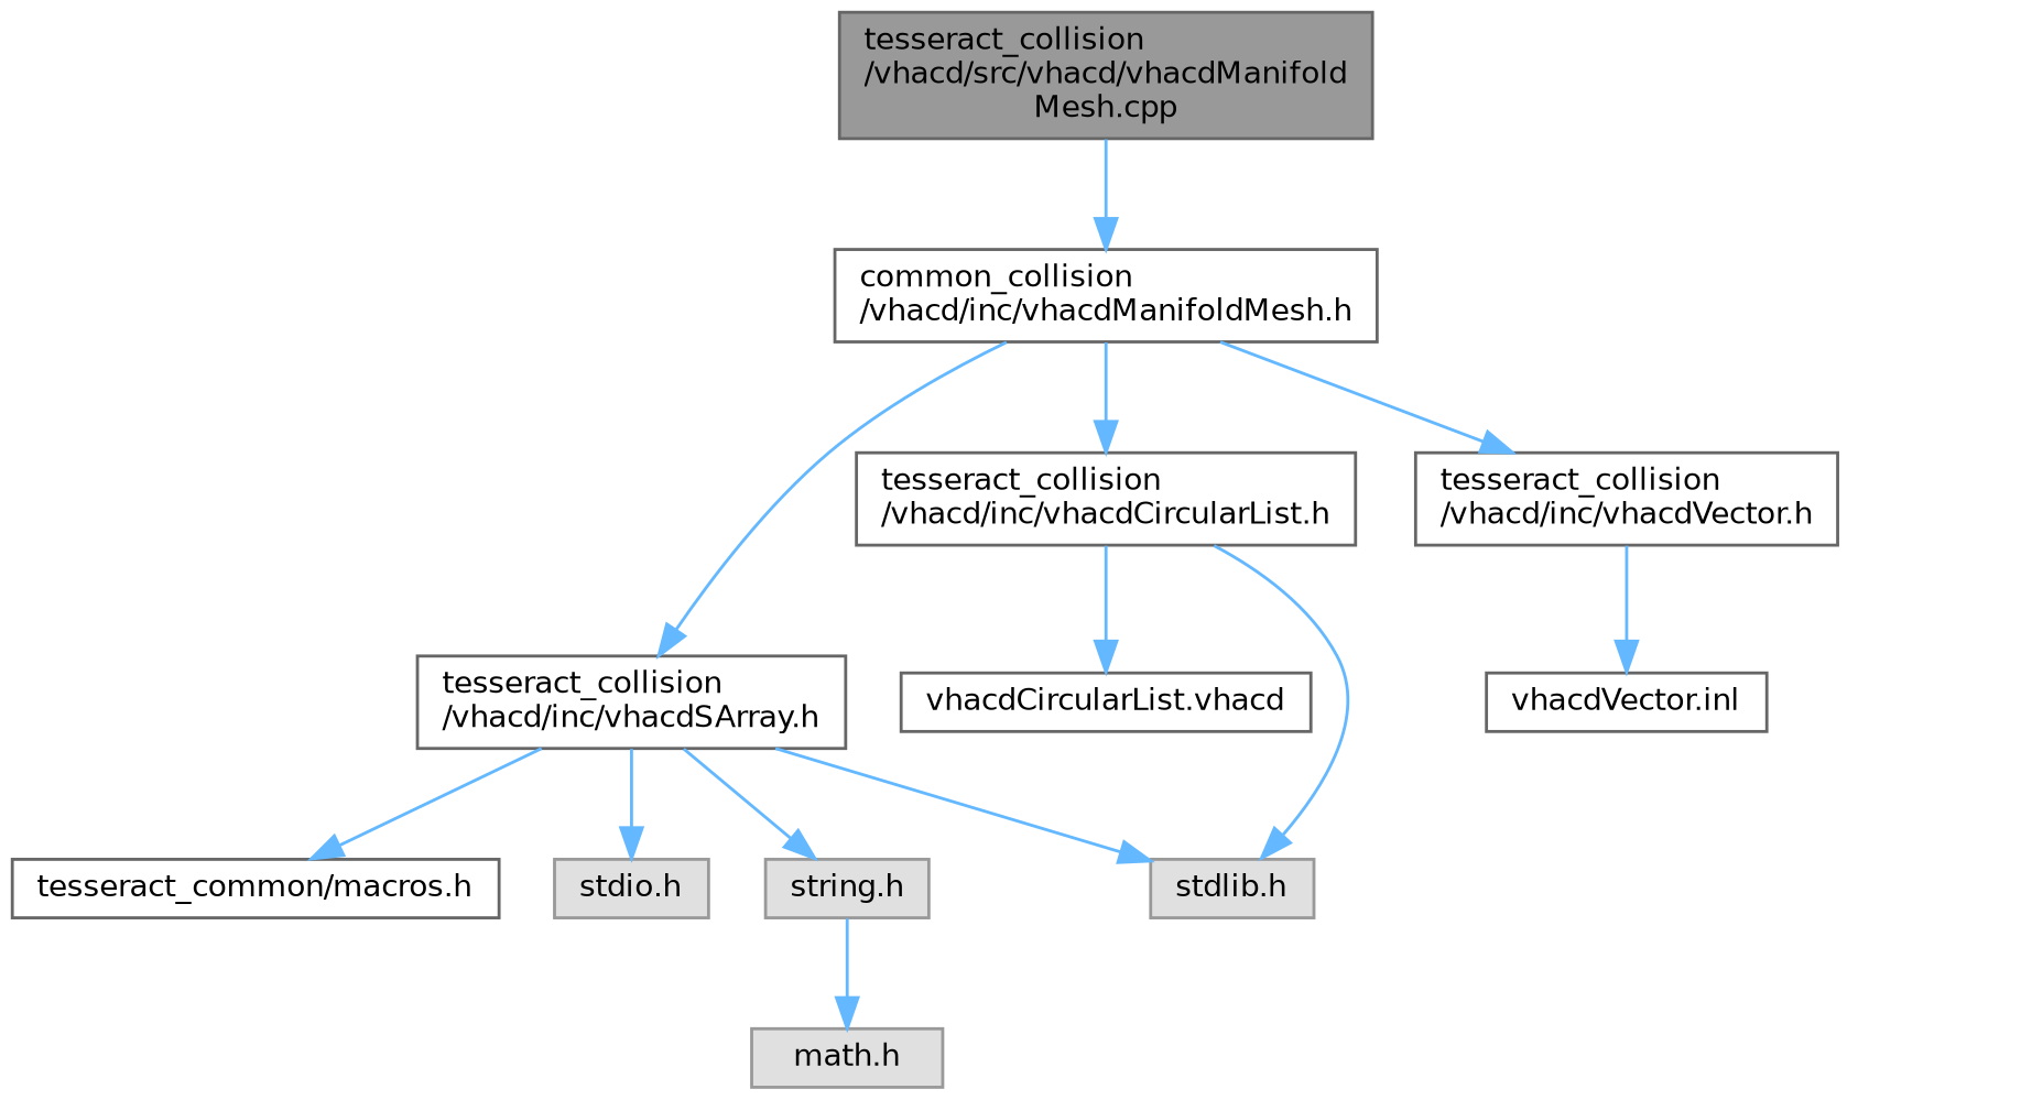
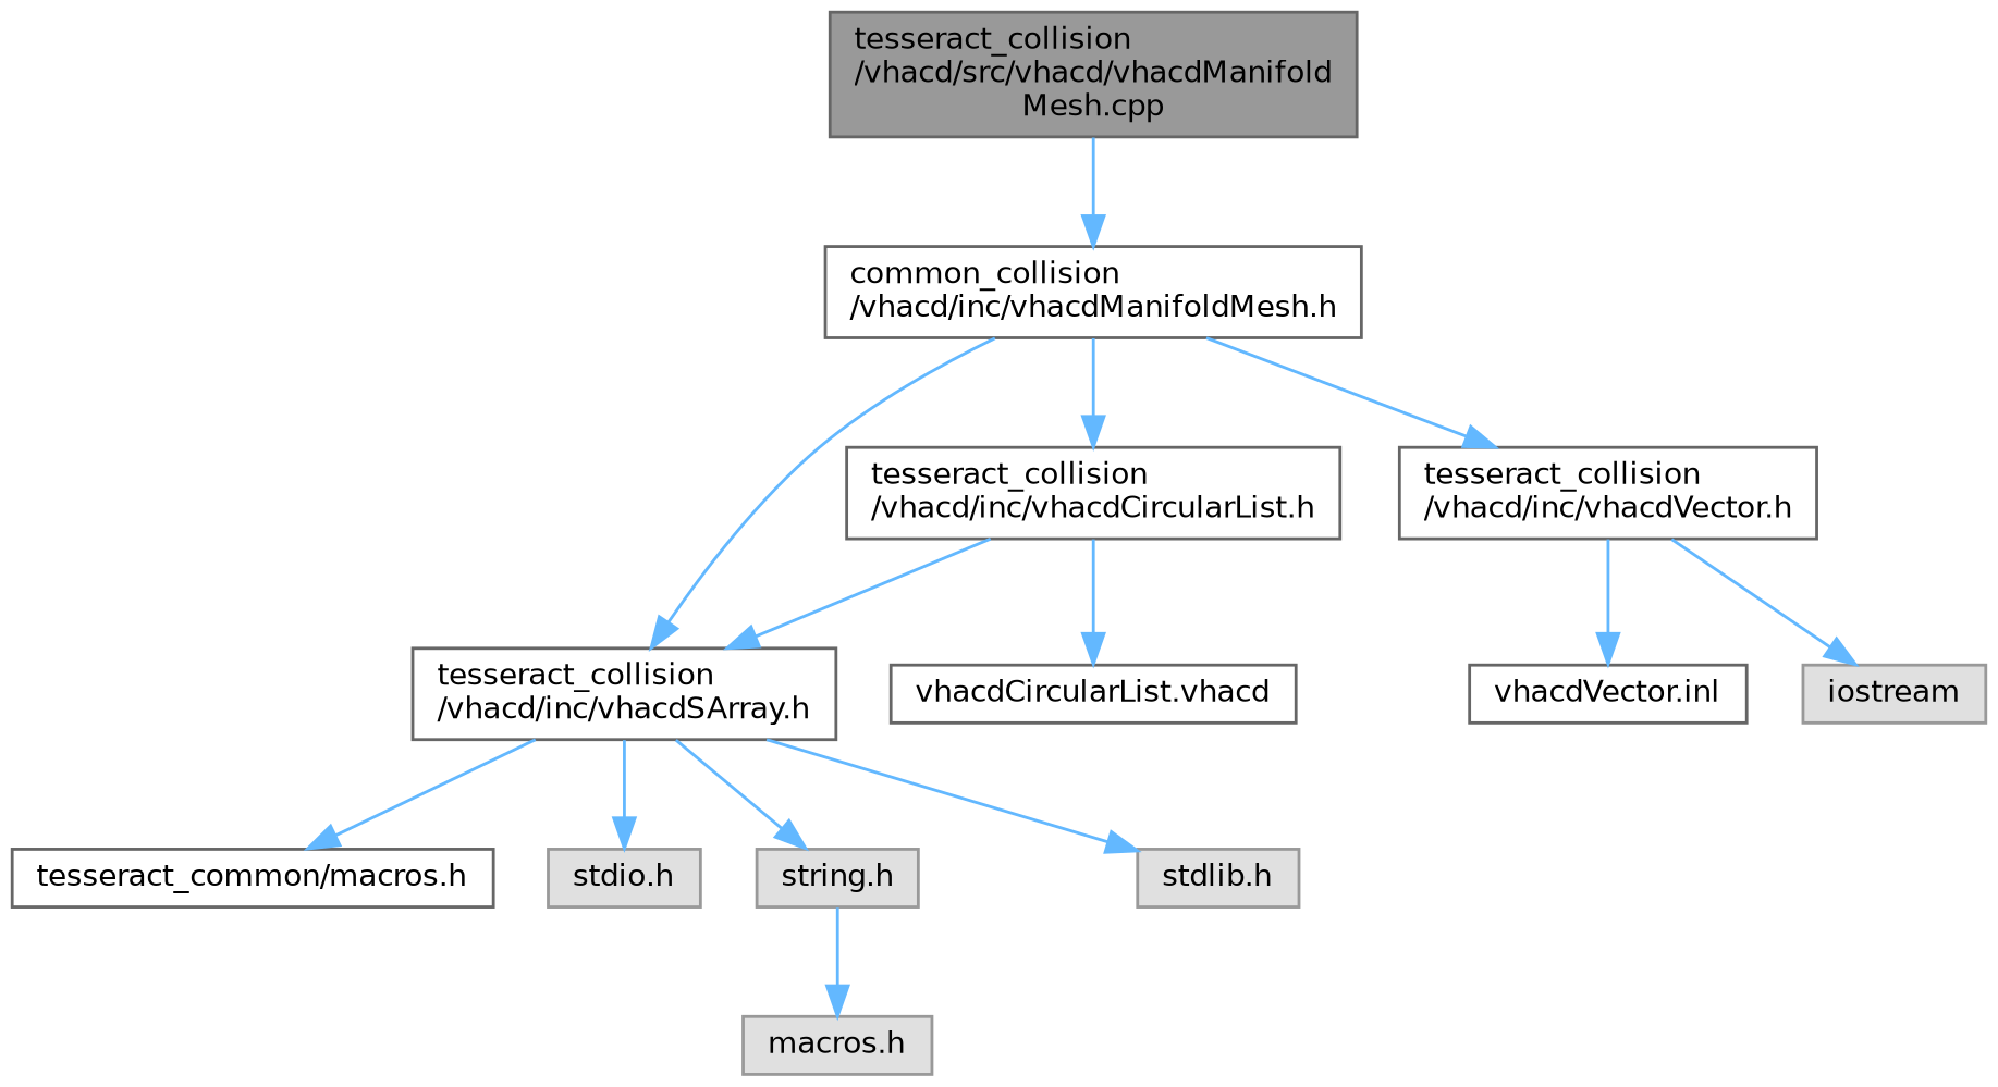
  digraph {
    node [color=grey40 fillcolor=white fontname=Helvetica fontsize=10 shape=box style=filled]
    edge [color=steelblue1 fontname=Helvetica fontsize=10 labelfontname=Helvetica labelfontsize=10 style=solid]
    n1 [color=gray40 fillcolor=grey60 fontcolor=black height=0.2 label="tesseract_collision\l/vhacd/src/vhacd/vhacdManifold\lMesh.cpp" width=0.4]
    n2 [height=0.2 label="common_collision\l/vhacd/inc/vhacdManifoldMesh.h" width=0.4]
    n3 [height=0.2 label="tesseract_collision\l/vhacd/inc/vhacdCircularList.h" width=0.4]
    n4 [height=0.2 label="tesseract_collision\l/vhacd/inc/vhacdSArray.h" width=0.4]
    n5 [height=0.2 label="tesseract_collision\l/vhacd/inc/vhacdVector.h" width=0.4]
    n6 [color=grey60 fillcolor="#E0E0E0" height=0.2 label="stdlib.h" width=0.4]
    n7 [height=0.2 label="vhacdCircularList.vhacd" width=0.4]
    n8 [height=0.2 label="tesseract_common/macros.h" width=0.4]
    n9 [color=grey60 fillcolor="#E0E0E0" height=0.2 label="stdio.h" width=0.4]
    n10 [color=grey60 fillcolor="#E0E0E0" height=0.2 label="string.h" width=0.4]
+   n11 [color=grey60 fillcolor="#E0E0E0" height=0.2 label=iostream width=0.4]
    n12 [height=0.2 label="vhacdVector.inl" width=0.4]
-   n13 [color=grey60 fillcolor="#E0E0E0" height=0.2 label="math.h" width=0.4]
+   n13 [color=grey60 fillcolor="#E0E0E0" height=0.2 label="macros.h" width=0.4]
    n1 -> n2
    n2 -> n3
    n2 -> n4
    n2 -> n5
-   n3 -> n6
+   n3 -> n4
    n3 -> n7
    n4 -> n6
    n4 -> n8
    n4 -> n9
    n4 -> n10
+   n5 -> n11
    n5 -> n12
    n10 -> n13
  }
